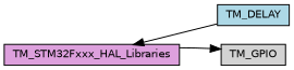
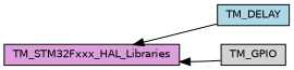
  digraph {
    rankdir=LR
    node [color=black fontname=Helvetica fontsize=10 shape=record style=filled]
    edge [dir=back fontname=Helvetica fontsize=10 labelfontname=Helvetica labelfontsize=10 shape=plaintext style=solid]
    n1 [fillcolor=lightblue height=0.2 label=TM_DELAY width=0.4]
    n2 [fillcolor=plum fontcolor=black height=0.2 label=TM_STM32Fxxx_HAL_Libraries width=0.4]
    n3 [fillcolor=lightgrey height=0.2 label=TM_GPIO width=0.4]
    n2 -> n1
-   n3 -> n2
+   n2 -> n3
  }
